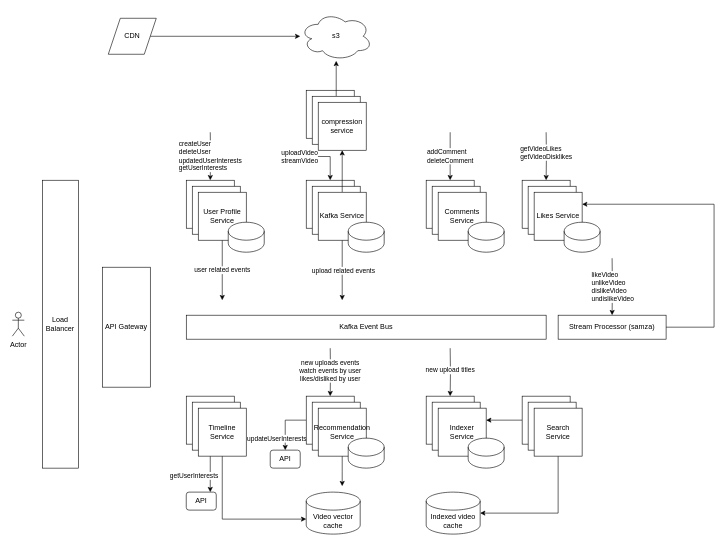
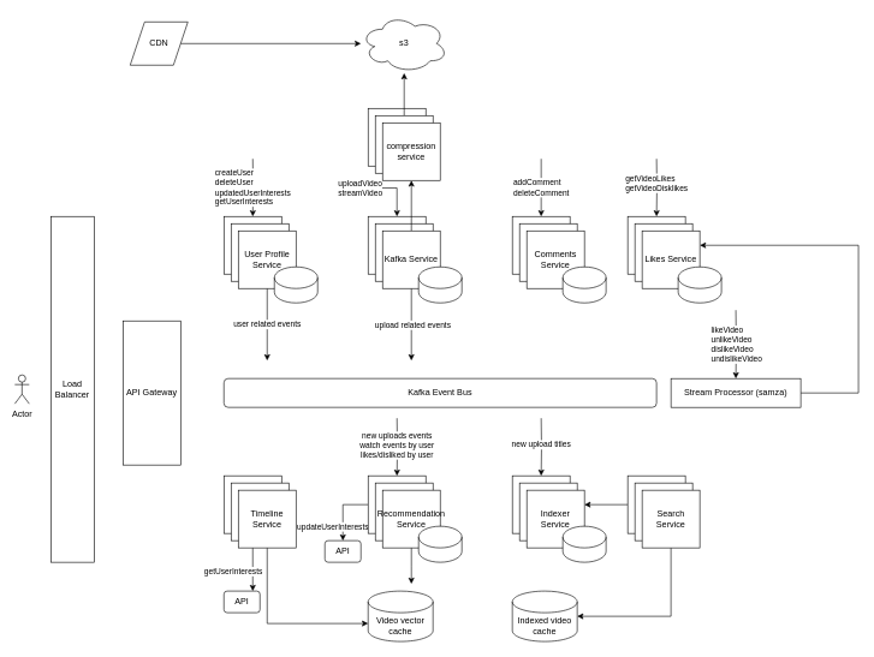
  <mxCell id="0" />
  <mxCell id="1" parent="0" />
  <mxCell id="2" value="Actor" style="shape=umlActor;verticalLabelPosition=bottom;verticalAlign=top;html=1;outlineConnect=0;" parent="1" vertex="1"><mxGeometry x="20" y="520" width="20" height="40" as="geometry" /></mxCell>
  <mxCell id="3" value="Load Balancer" style="rounded=0;whiteSpace=wrap;html=1;" parent="1" vertex="1"><mxGeometry x="70" y="300" width="60" height="480" as="geometry" /></mxCell>
  <mxCell id="4" value="API Gateway" style="rounded=0;whiteSpace=wrap;html=1;" parent="1" vertex="1"><mxGeometry x="170" y="445" width="80" height="200" as="geometry" /></mxCell>
- <mxCell id="5" value="Kafka Event Bus" style="rounded=0;whiteSpace=wrap;html=1;" vertex="1" parent="1"><mxGeometry x="310" y="525" width="600" height="40" as="geometry" /></mxCell>
+ <mxCell id="5" value="Kafka Event Bus" style="whiteSpace=wrap;html=1;rounded=1;" vertex="1" parent="1"><mxGeometry x="310" y="525" width="600" height="40" as="geometry" /></mxCell>
  <mxCell id="6" value="&lt;div style=&quot;text-align: left&quot;&gt;createUser&lt;/div&gt;&lt;div style=&quot;text-align: left&quot;&gt;deleteUser&lt;/div&gt;&lt;div style=&quot;text-align: left&quot;&gt;updatedUserInterests&lt;/div&gt;&lt;div style=&quot;text-align: left&quot;&gt;getUserInterests&lt;/div&gt;" style="edgeStyle=orthogonalEdgeStyle;rounded=0;orthogonalLoop=1;jettySize=auto;html=1;" edge="1" parent="1" target="7"><mxGeometry relative="1" as="geometry"><mxPoint x="350" y="220" as="sourcePoint" /></mxGeometry></mxCell>
  <mxCell id="7" value="" style="whiteSpace=wrap;html=1;aspect=fixed;" vertex="1" parent="1"><mxGeometry x="310" y="300" width="80" height="80" as="geometry" /></mxCell>
  <mxCell id="8" value="" style="whiteSpace=wrap;html=1;aspect=fixed;" vertex="1" parent="1"><mxGeometry x="320" y="310" width="80" height="80" as="geometry" /></mxCell>
  <mxCell id="9" value="user related events" style="edgeStyle=orthogonalEdgeStyle;rounded=0;orthogonalLoop=1;jettySize=auto;html=1;" edge="1" parent="1" source="10"><mxGeometry relative="1" as="geometry"><mxPoint x="370" y="500" as="targetPoint" /></mxGeometry></mxCell>
  <mxCell id="10" value="User Profile Service" style="whiteSpace=wrap;html=1;aspect=fixed;" vertex="1" parent="1"><mxGeometry x="330" y="320" width="80" height="80" as="geometry" /></mxCell>
  <mxCell id="11" value="" style="shape=cylinder3;whiteSpace=wrap;html=1;boundedLbl=1;backgroundOutline=1;size=15;" vertex="1" parent="1"><mxGeometry x="380" y="370" width="60" height="50" as="geometry" /></mxCell>
  <mxCell id="12" style="edgeStyle=orthogonalEdgeStyle;rounded=0;orthogonalLoop=1;jettySize=auto;html=1;" edge="1" parent="1" target="14"><mxGeometry relative="1" as="geometry"><mxPoint x="470" y="260" as="sourcePoint" /></mxGeometry></mxCell>
  <mxCell id="13" value="uploadVideo&lt;br&gt;streamVideo" style="edgeLabel;html=1;align=center;verticalAlign=middle;resizable=0;points=[];" vertex="1" connectable="0" parent="12"><mxGeometry x="-0.517" relative="1" as="geometry"><mxPoint as="offset" /></mxGeometry></mxCell>
  <mxCell id="14" value="" style="whiteSpace=wrap;html=1;aspect=fixed;" vertex="1" parent="1"><mxGeometry x="510" y="300" width="80" height="80" as="geometry" /></mxCell>
  <mxCell id="15" value="" style="whiteSpace=wrap;html=1;aspect=fixed;" vertex="1" parent="1"><mxGeometry x="520" y="310" width="80" height="80" as="geometry" /></mxCell>
  <mxCell id="16" style="edgeStyle=orthogonalEdgeStyle;rounded=0;orthogonalLoop=1;jettySize=auto;html=1;" edge="1" parent="1" source="19"><mxGeometry relative="1" as="geometry"><mxPoint x="570" y="500" as="targetPoint" /></mxGeometry></mxCell>
  <mxCell id="17" value="upload related events" style="edgeLabel;html=1;align=center;verticalAlign=middle;resizable=0;points=[];" vertex="1" connectable="0" parent="16"><mxGeometry x="0.02" y="1" relative="1" as="geometry"><mxPoint as="offset" /></mxGeometry></mxCell>
  <mxCell id="18" style="edgeStyle=orthogonalEdgeStyle;rounded=0;orthogonalLoop=1;jettySize=auto;html=1;entryX=0.5;entryY=1;entryDx=0;entryDy=0;" edge="1" parent="1" source="19" target="24"><mxGeometry relative="1" as="geometry" /></mxCell>
  <mxCell id="19" value="Kafka Service" style="whiteSpace=wrap;html=1;aspect=fixed;" vertex="1" parent="1"><mxGeometry x="530" y="320" width="80" height="80" as="geometry" /></mxCell>
  <mxCell id="20" value="" style="shape=cylinder3;whiteSpace=wrap;html=1;boundedLbl=1;backgroundOutline=1;size=15;" vertex="1" parent="1"><mxGeometry x="580" y="370" width="60" height="50" as="geometry" /></mxCell>
  <mxCell id="21" value="" style="whiteSpace=wrap;html=1;aspect=fixed;" vertex="1" parent="1"><mxGeometry x="510" y="150" width="80" height="80" as="geometry" /></mxCell>
  <mxCell id="22" style="edgeStyle=orthogonalEdgeStyle;rounded=0;orthogonalLoop=1;jettySize=auto;html=1;entryX=0.5;entryY=1.013;entryDx=0;entryDy=0;entryPerimeter=0;" edge="1" parent="1" source="23" target="25"><mxGeometry relative="1" as="geometry" /></mxCell>
  <mxCell id="23" value="" style="whiteSpace=wrap;html=1;aspect=fixed;" vertex="1" parent="1"><mxGeometry x="520" y="160" width="80" height="80" as="geometry" /></mxCell>
  <mxCell id="24" value="compression service" style="whiteSpace=wrap;html=1;aspect=fixed;" vertex="1" parent="1"><mxGeometry x="530" y="170" width="80" height="80" as="geometry" /></mxCell>
  <mxCell id="25" value="s3" style="ellipse;shape=cloud;whiteSpace=wrap;html=1;" vertex="1" parent="1"><mxGeometry x="500" y="20" width="120" height="80" as="geometry" /></mxCell>
  <mxCell id="26" style="edgeStyle=orthogonalEdgeStyle;rounded=0;orthogonalLoop=1;jettySize=auto;html=1;" edge="1" parent="1" source="27" target="25"><mxGeometry relative="1" as="geometry" /></mxCell>
  <mxCell id="27" value="CDN" style="shape=parallelogram;perimeter=parallelogramPerimeter;whiteSpace=wrap;html=1;fixedSize=1;" vertex="1" parent="1"><mxGeometry x="180" y="30" width="80" height="60" as="geometry" /></mxCell>
  <mxCell id="28" value="&lt;div style=&quot;text-align: left&quot;&gt;addComment&lt;/div&gt;&lt;div style=&quot;text-align: left&quot;&gt;deleteComment&lt;/div&gt;" style="edgeStyle=orthogonalEdgeStyle;rounded=0;orthogonalLoop=1;jettySize=auto;html=1;" edge="1" parent="1" target="29"><mxGeometry relative="1" as="geometry"><mxPoint x="750" y="220" as="sourcePoint" /><Array as="points"><mxPoint x="750" y="260" /><mxPoint x="750" y="260" /></Array></mxGeometry></mxCell>
  <mxCell id="29" value="" style="whiteSpace=wrap;html=1;aspect=fixed;" vertex="1" parent="1"><mxGeometry x="710" y="300" width="80" height="80" as="geometry" /></mxCell>
  <mxCell id="30" value="" style="whiteSpace=wrap;html=1;aspect=fixed;" vertex="1" parent="1"><mxGeometry x="720" y="310" width="80" height="80" as="geometry" /></mxCell>
  <mxCell id="31" value="Comments&lt;br&gt;Service" style="whiteSpace=wrap;html=1;aspect=fixed;" vertex="1" parent="1"><mxGeometry x="730" y="320" width="80" height="80" as="geometry" /></mxCell>
  <mxCell id="32" value="" style="shape=cylinder3;whiteSpace=wrap;html=1;boundedLbl=1;backgroundOutline=1;size=15;" vertex="1" parent="1"><mxGeometry x="780" y="370" width="60" height="50" as="geometry" /></mxCell>
  <mxCell id="33" style="edgeStyle=orthogonalEdgeStyle;rounded=0;orthogonalLoop=1;jettySize=auto;html=1;" edge="1" parent="1" target="37"><mxGeometry relative="1" as="geometry"><mxPoint x="550" y="580" as="sourcePoint" /></mxGeometry></mxCell>
  <mxCell id="34" value="new uploads events&lt;br&gt;watch events by user&lt;br&gt;likes/disliked by user" style="edgeLabel;html=1;align=center;verticalAlign=middle;resizable=0;points=[];" vertex="1" connectable="0" parent="33"><mxGeometry x="-0.086" y="-1" relative="1" as="geometry"><mxPoint as="offset" /></mxGeometry></mxCell>
  <mxCell id="35" style="edgeStyle=orthogonalEdgeStyle;rounded=0;orthogonalLoop=1;jettySize=auto;html=1;entryX=0.5;entryY=0;entryDx=0;entryDy=0;" edge="1" parent="1" source="37" target="71"><mxGeometry relative="1" as="geometry"><mxPoint x="470" y="730" as="targetPoint" /></mxGeometry></mxCell>
  <mxCell id="36" value="updateUserInterests" style="edgeLabel;html=1;align=center;verticalAlign=middle;resizable=0;points=[];" vertex="1" connectable="0" parent="35"><mxGeometry x="-0.129" y="-2" relative="1" as="geometry"><mxPoint x="-13" y="28" as="offset" /></mxGeometry></mxCell>
  <mxCell id="37" value="" style="whiteSpace=wrap;html=1;aspect=fixed;" vertex="1" parent="1"><mxGeometry x="510" y="660" width="80" height="80" as="geometry" /></mxCell>
  <mxCell id="38" value="" style="whiteSpace=wrap;html=1;aspect=fixed;" vertex="1" parent="1"><mxGeometry x="520" y="670" width="80" height="80" as="geometry" /></mxCell>
  <mxCell id="39" style="edgeStyle=orthogonalEdgeStyle;rounded=0;orthogonalLoop=1;jettySize=auto;html=1;" edge="1" parent="1" source="40"><mxGeometry relative="1" as="geometry"><mxPoint x="570" y="810" as="targetPoint" /></mxGeometry></mxCell>
  <mxCell id="40" value="Recommendation&lt;br&gt;Service" style="whiteSpace=wrap;html=1;aspect=fixed;" vertex="1" parent="1"><mxGeometry x="530" y="680" width="80" height="80" as="geometry" /></mxCell>
  <mxCell id="41" value="" style="shape=cylinder3;whiteSpace=wrap;html=1;boundedLbl=1;backgroundOutline=1;size=15;" vertex="1" parent="1"><mxGeometry x="580" y="730" width="60" height="50" as="geometry" /></mxCell>
  <mxCell id="42" style="edgeStyle=orthogonalEdgeStyle;rounded=0;orthogonalLoop=1;jettySize=auto;html=1;" edge="1" parent="1" target="44"><mxGeometry relative="1" as="geometry"><mxPoint x="750" y="580" as="sourcePoint" /></mxGeometry></mxCell>
  <mxCell id="43" value="new upload titles" style="edgeLabel;html=1;align=center;verticalAlign=middle;resizable=0;points=[];" vertex="1" connectable="0" parent="42"><mxGeometry x="-0.1" y="-1" relative="1" as="geometry"><mxPoint as="offset" /></mxGeometry></mxCell>
  <mxCell id="44" value="" style="whiteSpace=wrap;html=1;aspect=fixed;" vertex="1" parent="1"><mxGeometry x="710" y="660" width="80" height="80" as="geometry" /></mxCell>
  <mxCell id="45" value="" style="whiteSpace=wrap;html=1;aspect=fixed;" vertex="1" parent="1"><mxGeometry x="720" y="670" width="80" height="80" as="geometry" /></mxCell>
  <mxCell id="46" value="Indexer Service" style="whiteSpace=wrap;html=1;aspect=fixed;" vertex="1" parent="1"><mxGeometry x="730" y="680" width="80" height="80" as="geometry" /></mxCell>
  <mxCell id="47" value="" style="shape=cylinder3;whiteSpace=wrap;html=1;boundedLbl=1;backgroundOutline=1;size=15;" vertex="1" parent="1"><mxGeometry x="780" y="730" width="60" height="50" as="geometry" /></mxCell>
  <mxCell id="48" value="Video vector cache" style="shape=cylinder3;whiteSpace=wrap;html=1;boundedLbl=1;backgroundOutline=1;size=15;" vertex="1" parent="1"><mxGeometry x="510" y="820" width="90" height="70" as="geometry" /></mxCell>
  <mxCell id="49" value="Indexed video cache" style="shape=cylinder3;whiteSpace=wrap;html=1;boundedLbl=1;backgroundOutline=1;size=15;" vertex="1" parent="1"><mxGeometry x="710" y="820" width="90" height="70" as="geometry" /></mxCell>
  <mxCell id="50" value="&lt;div style=&quot;text-align: left&quot;&gt;likeVideo&lt;/div&gt;&lt;div style=&quot;text-align: left&quot;&gt;unlikeVideo&lt;/div&gt;&lt;div style=&quot;text-align: left&quot;&gt;dislikeVideo&lt;/div&gt;&lt;div style=&quot;text-align: left&quot;&gt;undislikeVideo&lt;/div&gt;" style="edgeStyle=orthogonalEdgeStyle;rounded=0;orthogonalLoop=1;jettySize=auto;html=1;" edge="1" parent="1" target="52"><mxGeometry relative="1" as="geometry"><mxPoint x="1020" y="430" as="sourcePoint" /></mxGeometry></mxCell>
  <mxCell id="51" style="edgeStyle=orthogonalEdgeStyle;rounded=0;orthogonalLoop=1;jettySize=auto;html=1;entryX=1;entryY=0.25;entryDx=0;entryDy=0;" edge="1" parent="1" source="52" target="57"><mxGeometry relative="1" as="geometry"><Array as="points"><mxPoint x="1190" y="545" /><mxPoint x="1190" y="340" /></Array></mxGeometry></mxCell>
  <mxCell id="52" value="Stream Processor (samza)" style="rounded=0;whiteSpace=wrap;html=1;" vertex="1" parent="1"><mxGeometry x="930" y="525" width="180" height="40" as="geometry" /></mxCell>
  <mxCell id="53" style="edgeStyle=orthogonalEdgeStyle;rounded=0;orthogonalLoop=1;jettySize=auto;html=1;" edge="1" parent="1" target="55"><mxGeometry relative="1" as="geometry"><mxPoint x="910" y="220" as="sourcePoint" /></mxGeometry></mxCell>
  <mxCell id="54" value="&lt;div style=&quot;text-align: left&quot;&gt;getVideoLikes&lt;/div&gt;&lt;div style=&quot;text-align: left&quot;&gt;getVideoDisklikes&lt;/div&gt;" style="edgeLabel;html=1;align=center;verticalAlign=middle;resizable=0;points=[];" vertex="1" connectable="0" parent="53"><mxGeometry x="-0.175" y="-1" relative="1" as="geometry"><mxPoint as="offset" /></mxGeometry></mxCell>
  <mxCell id="55" value="" style="whiteSpace=wrap;html=1;aspect=fixed;" vertex="1" parent="1"><mxGeometry x="870" y="300" width="80" height="80" as="geometry" /></mxCell>
  <mxCell id="56" value="" style="whiteSpace=wrap;html=1;aspect=fixed;" vertex="1" parent="1"><mxGeometry x="880" y="310" width="80" height="80" as="geometry" /></mxCell>
  <mxCell id="57" value="Likes Service" style="whiteSpace=wrap;html=1;aspect=fixed;" vertex="1" parent="1"><mxGeometry x="890" y="320" width="80" height="80" as="geometry" /></mxCell>
  <mxCell id="58" value="" style="shape=cylinder3;whiteSpace=wrap;html=1;boundedLbl=1;backgroundOutline=1;size=15;" vertex="1" parent="1"><mxGeometry x="940" y="370" width="60" height="50" as="geometry" /></mxCell>
  <mxCell id="59" value="" style="whiteSpace=wrap;html=1;aspect=fixed;" vertex="1" parent="1"><mxGeometry x="310" y="660" width="80" height="80" as="geometry" /></mxCell>
  <mxCell id="60" value="" style="whiteSpace=wrap;html=1;aspect=fixed;" vertex="1" parent="1"><mxGeometry x="320" y="670" width="80" height="80" as="geometry" /></mxCell>
  <mxCell id="61" style="edgeStyle=orthogonalEdgeStyle;rounded=0;orthogonalLoop=1;jettySize=auto;html=1;entryX=0;entryY=0;entryDx=0;entryDy=45;entryPerimeter=0;" edge="1" parent="1" source="64" target="48"><mxGeometry relative="1" as="geometry"><Array as="points"><mxPoint x="370" y="865" /></Array></mxGeometry></mxCell>
  <mxCell id="62" style="edgeStyle=orthogonalEdgeStyle;rounded=0;orthogonalLoop=1;jettySize=auto;html=1;exitX=0.25;exitY=1;exitDx=0;exitDy=0;" edge="1" parent="1" source="64"><mxGeometry relative="1" as="geometry"><mxPoint x="350" y="820" as="targetPoint" /></mxGeometry></mxCell>
  <mxCell id="63" value="getUserInterests" style="edgeLabel;html=1;align=center;verticalAlign=middle;resizable=0;points=[];" vertex="1" connectable="0" parent="62"><mxGeometry y="-2" relative="1" as="geometry"><mxPoint x="-28" as="offset" /></mxGeometry></mxCell>
  <mxCell id="64" value="Timeline Service" style="whiteSpace=wrap;html=1;aspect=fixed;" vertex="1" parent="1"><mxGeometry x="330" y="680" width="80" height="80" as="geometry" /></mxCell>
  <mxCell id="65" style="edgeStyle=orthogonalEdgeStyle;rounded=0;orthogonalLoop=1;jettySize=auto;html=1;entryX=1;entryY=0.25;entryDx=0;entryDy=0;" edge="1" parent="1" source="66" target="46"><mxGeometry relative="1" as="geometry" /></mxCell>
  <mxCell id="66" value="" style="whiteSpace=wrap;html=1;aspect=fixed;" vertex="1" parent="1"><mxGeometry x="870" y="660" width="80" height="80" as="geometry" /></mxCell>
  <mxCell id="67" value="" style="whiteSpace=wrap;html=1;aspect=fixed;" vertex="1" parent="1"><mxGeometry x="880" y="670" width="80" height="80" as="geometry" /></mxCell>
  <mxCell id="68" style="edgeStyle=orthogonalEdgeStyle;rounded=0;orthogonalLoop=1;jettySize=auto;html=1;entryX=1;entryY=0.5;entryDx=0;entryDy=0;entryPerimeter=0;" edge="1" parent="1" source="69" target="49"><mxGeometry relative="1" as="geometry"><Array as="points"><mxPoint x="930" y="855" /></Array></mxGeometry></mxCell>
  <mxCell id="69" value="Search Service" style="whiteSpace=wrap;html=1;aspect=fixed;" vertex="1" parent="1"><mxGeometry x="890" y="680" width="80" height="80" as="geometry" /></mxCell>
  <mxCell id="70" value="API" style="rounded=1;whiteSpace=wrap;html=1;" vertex="1" parent="1"><mxGeometry x="310" y="820" width="50" height="30" as="geometry" /></mxCell>
  <mxCell id="71" value="API" style="rounded=1;whiteSpace=wrap;html=1;" vertex="1" parent="1"><mxGeometry x="450" y="750" width="50" height="30" as="geometry" /></mxCell>
